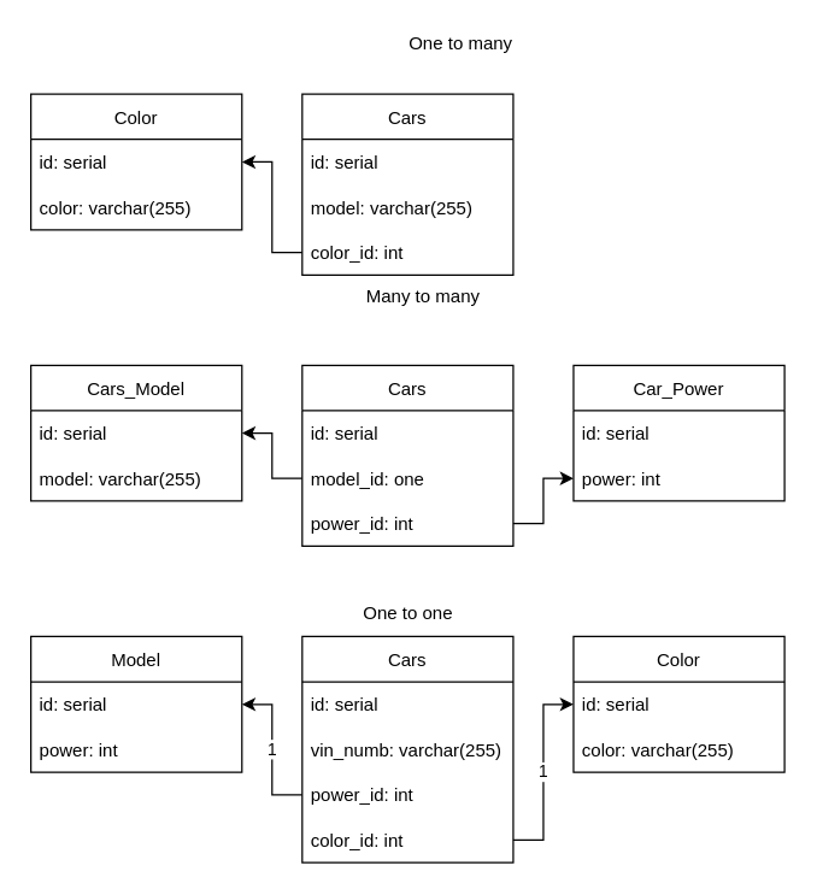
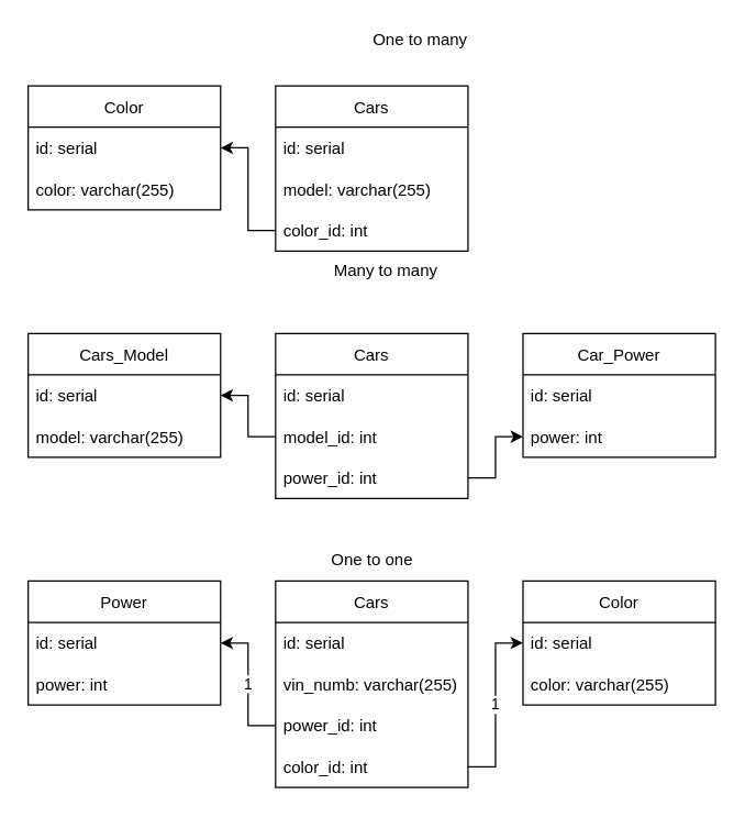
  <mxCell id="0" />
  <mxCell id="1" parent="0" />
  <mxCell id="2" value="Cars" style="swimlane;fontStyle=0;childLayout=stackLayout;horizontal=1;startSize=30;horizontalStack=0;resizeParent=1;resizeParentMax=0;resizeLast=0;collapsible=1;marginBottom=0;" vertex="1" parent="1"><mxGeometry x="200" y="62" width="140" height="120" as="geometry" /></mxCell>
  <mxCell id="3" value="id: serial" style="text;strokeColor=none;fillColor=none;align=left;verticalAlign=middle;spacingLeft=4;spacingRight=4;overflow=hidden;points=[[0,0.5],[1,0.5]];portConstraint=eastwest;rotatable=0;" vertex="1" parent="2"><mxGeometry y="30" width="140" height="30" as="geometry" /></mxCell>
  <mxCell id="4" value="model: varchar(255)" style="text;strokeColor=none;fillColor=none;align=left;verticalAlign=middle;spacingLeft=4;spacingRight=4;overflow=hidden;points=[[0,0.5],[1,0.5]];portConstraint=eastwest;rotatable=0;" vertex="1" parent="2"><mxGeometry y="60" width="140" height="30" as="geometry" /></mxCell>
  <mxCell id="5" value="color_id: int" style="text;strokeColor=none;fillColor=none;align=left;verticalAlign=middle;spacingLeft=4;spacingRight=4;overflow=hidden;points=[[0,0.5],[1,0.5]];portConstraint=eastwest;rotatable=0;" vertex="1" parent="2"><mxGeometry y="90" width="140" height="30" as="geometry" /></mxCell>
  <mxCell id="6" value="Color" style="swimlane;fontStyle=0;childLayout=stackLayout;horizontal=1;startSize=30;horizontalStack=0;resizeParent=1;resizeParentMax=0;resizeLast=0;collapsible=1;marginBottom=0;" vertex="1" parent="1"><mxGeometry x="20" y="62" width="140" height="90" as="geometry" /></mxCell>
  <mxCell id="7" value="id: serial" style="text;strokeColor=none;fillColor=none;align=left;verticalAlign=middle;spacingLeft=4;spacingRight=4;overflow=hidden;points=[[0,0.5],[1,0.5]];portConstraint=eastwest;rotatable=0;" vertex="1" parent="6"><mxGeometry y="30" width="140" height="30" as="geometry" /></mxCell>
  <mxCell id="8" value="color: varchar(255)" style="text;strokeColor=none;fillColor=none;align=left;verticalAlign=middle;spacingLeft=4;spacingRight=4;overflow=hidden;points=[[0,0.5],[1,0.5]];portConstraint=eastwest;rotatable=0;" vertex="1" parent="6"><mxGeometry y="60" width="140" height="30" as="geometry" /></mxCell>
  <mxCell id="9" style="edgeStyle=orthogonalEdgeStyle;rounded=0;orthogonalLoop=1;jettySize=auto;html=1;exitX=0;exitY=0.5;exitDx=0;exitDy=0;entryX=1;entryY=0.5;entryDx=0;entryDy=0;" edge="1" parent="1" source="5" target="7"><mxGeometry relative="1" as="geometry" /></mxCell>
  <mxCell id="10" value="Cars" style="swimlane;fontStyle=0;childLayout=stackLayout;horizontal=1;startSize=30;horizontalStack=0;resizeParent=1;resizeParentMax=0;resizeLast=0;collapsible=1;marginBottom=0;" vertex="1" parent="1"><mxGeometry x="200" y="242" width="140" height="120" as="geometry" /></mxCell>
  <mxCell id="11" value="id: serial" style="text;strokeColor=none;fillColor=none;align=left;verticalAlign=middle;spacingLeft=4;spacingRight=4;overflow=hidden;points=[[0,0.5],[1,0.5]];portConstraint=eastwest;rotatable=0;" vertex="1" parent="10"><mxGeometry y="30" width="140" height="30" as="geometry" /></mxCell>
- <mxCell id="12" value="model_id: one" style="text;strokeColor=none;fillColor=none;align=left;verticalAlign=middle;spacingLeft=4;spacingRight=4;overflow=hidden;points=[[0,0.5],[1,0.5]];portConstraint=eastwest;rotatable=0;" vertex="1" parent="10"><mxGeometry y="60" width="140" height="30" as="geometry" /></mxCell>
+ <mxCell id="12" value="model_id: int" style="text;strokeColor=none;fillColor=none;align=left;verticalAlign=middle;spacingLeft=4;spacingRight=4;overflow=hidden;points=[[0,0.5],[1,0.5]];portConstraint=eastwest;rotatable=0;" vertex="1" parent="10"><mxGeometry y="60" width="140" height="30" as="geometry" /></mxCell>
  <mxCell id="13" value="power_id: int" style="text;strokeColor=none;fillColor=none;align=left;verticalAlign=middle;spacingLeft=4;spacingRight=4;overflow=hidden;points=[[0,0.5],[1,0.5]];portConstraint=eastwest;rotatable=0;" vertex="1" parent="10"><mxGeometry y="90" width="140" height="30" as="geometry" /></mxCell>
  <mxCell id="14" value="Cars_Model" style="swimlane;fontStyle=0;childLayout=stackLayout;horizontal=1;startSize=30;horizontalStack=0;resizeParent=1;resizeParentMax=0;resizeLast=0;collapsible=1;marginBottom=0;" vertex="1" parent="1"><mxGeometry x="20" y="242" width="140" height="90" as="geometry" /></mxCell>
  <mxCell id="15" value="id: serial" style="text;strokeColor=none;fillColor=none;align=left;verticalAlign=middle;spacingLeft=4;spacingRight=4;overflow=hidden;points=[[0,0.5],[1,0.5]];portConstraint=eastwest;rotatable=0;" vertex="1" parent="14"><mxGeometry y="30" width="140" height="30" as="geometry" /></mxCell>
  <mxCell id="16" value="model: varchar(255)" style="text;strokeColor=none;fillColor=none;align=left;verticalAlign=middle;spacingLeft=4;spacingRight=4;overflow=hidden;points=[[0,0.5],[1,0.5]];portConstraint=eastwest;rotatable=0;" vertex="1" parent="14"><mxGeometry y="60" width="140" height="30" as="geometry" /></mxCell>
  <mxCell id="17" value="Car_Power" style="swimlane;fontStyle=0;childLayout=stackLayout;horizontal=1;startSize=30;horizontalStack=0;resizeParent=1;resizeParentMax=0;resizeLast=0;collapsible=1;marginBottom=0;" vertex="1" parent="1"><mxGeometry x="380" y="242" width="140" height="90" as="geometry" /></mxCell>
  <mxCell id="18" value="id: serial" style="text;strokeColor=none;fillColor=none;align=left;verticalAlign=middle;spacingLeft=4;spacingRight=4;overflow=hidden;points=[[0,0.5],[1,0.5]];portConstraint=eastwest;rotatable=0;" vertex="1" parent="17"><mxGeometry y="30" width="140" height="30" as="geometry" /></mxCell>
  <mxCell id="19" value="power: int" style="text;strokeColor=none;fillColor=none;align=left;verticalAlign=middle;spacingLeft=4;spacingRight=4;overflow=hidden;points=[[0,0.5],[1,0.5]];portConstraint=eastwest;rotatable=0;" vertex="1" parent="17"><mxGeometry y="60" width="140" height="30" as="geometry" /></mxCell>
  <mxCell id="20" style="edgeStyle=orthogonalEdgeStyle;rounded=0;orthogonalLoop=1;jettySize=auto;html=1;exitX=0;exitY=0.5;exitDx=0;exitDy=0;entryX=1;entryY=0.5;entryDx=0;entryDy=0;shadow=0;sketch=0;" edge="1" parent="1" source="12" target="15"><mxGeometry relative="1" as="geometry" /></mxCell>
  <mxCell id="21" style="edgeStyle=orthogonalEdgeStyle;rounded=0;orthogonalLoop=1;jettySize=auto;html=1;exitX=1;exitY=0.5;exitDx=0;exitDy=0;entryX=0;entryY=0.5;entryDx=0;entryDy=0;" edge="1" parent="1" source="13" target="19"><mxGeometry relative="1" as="geometry" /></mxCell>
  <mxCell id="22" value="Cars" style="swimlane;fontStyle=0;childLayout=stackLayout;horizontal=1;startSize=30;horizontalStack=0;resizeParent=1;resizeParentMax=0;resizeLast=0;collapsible=1;marginBottom=0;" vertex="1" parent="1"><mxGeometry x="200" y="422" width="140" height="150" as="geometry" /></mxCell>
  <mxCell id="23" value="id: serial" style="text;strokeColor=none;fillColor=none;align=left;verticalAlign=middle;spacingLeft=4;spacingRight=4;overflow=hidden;points=[[0,0.5],[1,0.5]];portConstraint=eastwest;rotatable=0;" vertex="1" parent="22"><mxGeometry y="30" width="140" height="30" as="geometry" /></mxCell>
  <mxCell id="24" value="vin_numb: varchar(255)" style="text;strokeColor=none;fillColor=none;align=left;verticalAlign=middle;spacingLeft=4;spacingRight=4;overflow=hidden;points=[[0,0.5],[1,0.5]];portConstraint=eastwest;rotatable=0;" vertex="1" parent="22"><mxGeometry y="60" width="140" height="30" as="geometry" /></mxCell>
  <mxCell id="25" value="power_id: int" style="text;strokeColor=none;fillColor=none;align=left;verticalAlign=middle;spacingLeft=4;spacingRight=4;overflow=hidden;points=[[0,0.5],[1,0.5]];portConstraint=eastwest;rotatable=0;" vertex="1" parent="22"><mxGeometry y="90" width="140" height="30" as="geometry" /></mxCell>
  <mxCell id="26" value="color_id: int" style="text;strokeColor=none;fillColor=none;align=left;verticalAlign=middle;spacingLeft=4;spacingRight=4;overflow=hidden;points=[[0,0.5],[1,0.5]];portConstraint=eastwest;rotatable=0;" vertex="1" parent="22"><mxGeometry y="120" width="140" height="30" as="geometry" /></mxCell>
- <mxCell id="27" value="Model" style="swimlane;fontStyle=0;childLayout=stackLayout;horizontal=1;startSize=30;horizontalStack=0;resizeParent=1;resizeParentMax=0;resizeLast=0;collapsible=1;marginBottom=0;" vertex="1" parent="1"><mxGeometry x="20" y="422" width="140" height="90" as="geometry" /></mxCell>
+ <mxCell id="27" value="Power" style="swimlane;fontStyle=0;childLayout=stackLayout;horizontal=1;startSize=30;horizontalStack=0;resizeParent=1;resizeParentMax=0;resizeLast=0;collapsible=1;marginBottom=0;" vertex="1" parent="1"><mxGeometry x="20" y="422" width="140" height="90" as="geometry" /></mxCell>
  <mxCell id="28" value="id: serial" style="text;strokeColor=none;fillColor=none;align=left;verticalAlign=middle;spacingLeft=4;spacingRight=4;overflow=hidden;points=[[0,0.5],[1,0.5]];portConstraint=eastwest;rotatable=0;" vertex="1" parent="27"><mxGeometry y="30" width="140" height="30" as="geometry" /></mxCell>
  <mxCell id="29" value="power: int" style="text;strokeColor=none;fillColor=none;align=left;verticalAlign=middle;spacingLeft=4;spacingRight=4;overflow=hidden;points=[[0,0.5],[1,0.5]];portConstraint=eastwest;rotatable=0;" vertex="1" parent="27"><mxGeometry y="60" width="140" height="30" as="geometry" /></mxCell>
  <mxCell id="30" value="1" style="edgeStyle=orthogonalEdgeStyle;rounded=0;orthogonalLoop=1;jettySize=auto;html=1;exitX=0;exitY=0.5;exitDx=0;exitDy=0;entryX=1;entryY=0.5;entryDx=0;entryDy=0;shadow=0;sketch=0;" edge="1" source="25" target="28" parent="1"><mxGeometry relative="1" as="geometry" /></mxCell>
  <mxCell id="31" value="Color" style="swimlane;fontStyle=0;childLayout=stackLayout;horizontal=1;startSize=30;horizontalStack=0;resizeParent=1;resizeParentMax=0;resizeLast=0;collapsible=1;marginBottom=0;" vertex="1" parent="1"><mxGeometry x="380" y="422" width="140" height="90" as="geometry" /></mxCell>
  <mxCell id="32" value="id: serial" style="text;strokeColor=none;fillColor=none;align=left;verticalAlign=middle;spacingLeft=4;spacingRight=4;overflow=hidden;points=[[0,0.5],[1,0.5]];portConstraint=eastwest;rotatable=0;" vertex="1" parent="31"><mxGeometry y="30" width="140" height="30" as="geometry" /></mxCell>
  <mxCell id="33" value="color: varchar(255)" style="text;strokeColor=none;fillColor=none;align=left;verticalAlign=middle;spacingLeft=4;spacingRight=4;overflow=hidden;points=[[0,0.5],[1,0.5]];portConstraint=eastwest;rotatable=0;" vertex="1" parent="31"><mxGeometry y="60" width="140" height="30" as="geometry" /></mxCell>
  <mxCell id="34" value="1" style="edgeStyle=orthogonalEdgeStyle;rounded=0;sketch=0;orthogonalLoop=1;jettySize=auto;html=1;exitX=1;exitY=0.5;exitDx=0;exitDy=0;entryX=0;entryY=0.5;entryDx=0;entryDy=0;shadow=0;" edge="1" parent="1" source="26" target="32"><mxGeometry relative="1" as="geometry" /></mxCell>
  <mxCell id="35" value="One to many" style="text;html=1;align=center;verticalAlign=middle;resizable=0;points=[];autosize=1;strokeColor=none;fillColor=none;" vertex="1" parent="1"><mxGeometry x="265.5" y="20" width="79" height="18" as="geometry" /></mxCell>
  <mxCell id="36" value="Many to many" style="text;html=1;align=center;verticalAlign=middle;resizable=0;points=[];autosize=1;strokeColor=none;fillColor=none;" vertex="1" parent="1"><mxGeometry x="237.5" y="188" width="85" height="18" as="geometry" /></mxCell>
  <mxCell id="37" value="One to one" style="text;html=1;align=center;verticalAlign=middle;resizable=0;points=[];autosize=1;strokeColor=none;fillColor=none;" vertex="1" parent="1"><mxGeometry x="235.5" y="398" width="69" height="18" as="geometry" /></mxCell>
